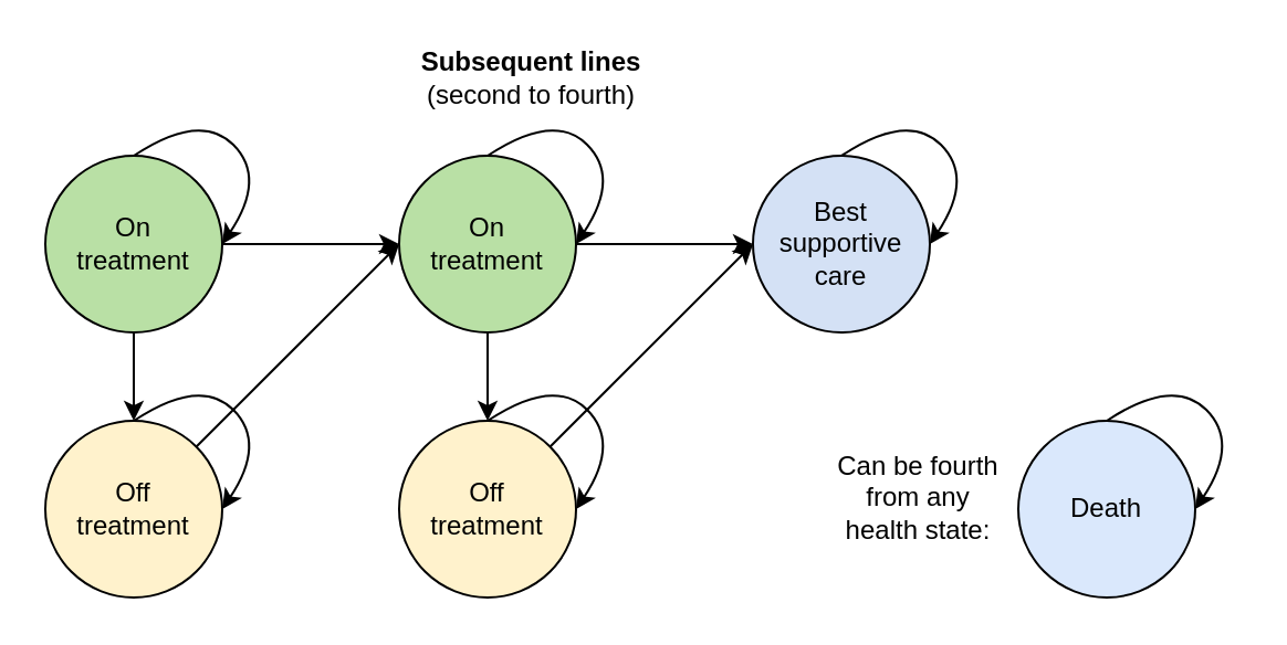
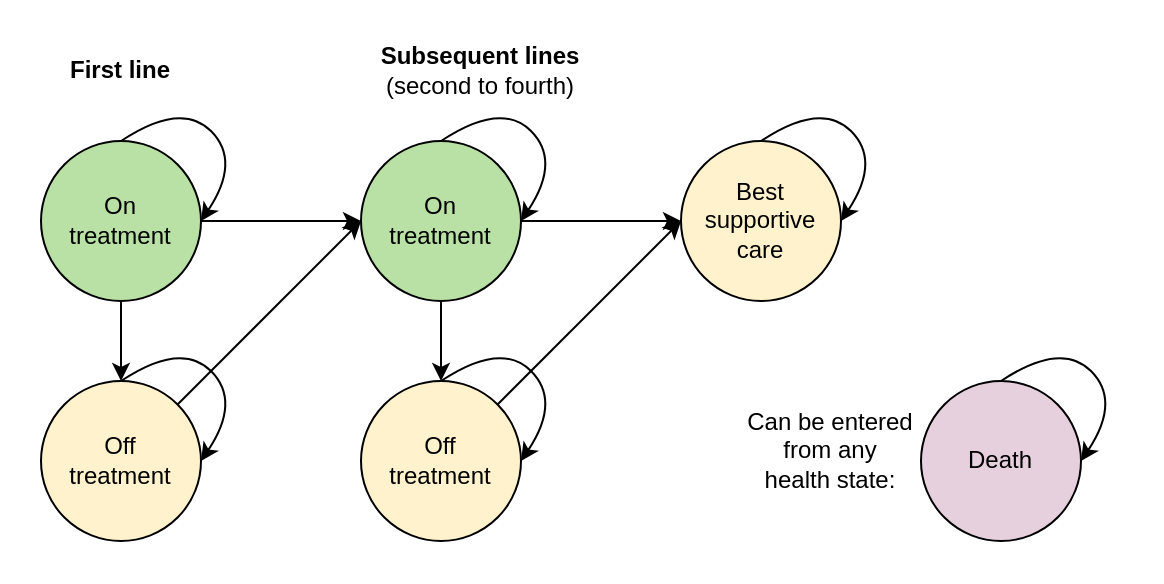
  <mxCell id="0" />
  <mxCell id="1" parent="0" />
  <mxCell id="2" value="On&lt;div&gt;treatment&lt;/div&gt;" style="ellipse;whiteSpace=wrap;html=1;aspect=fixed;fillColor=#B9E0A5;" vertex="1" parent="1"><mxGeometry x="20" y="70" width="80" height="80" as="geometry" /></mxCell>
  <mxCell id="3" value="" style="curved=1;endArrow=classic;html=1;rounded=0;exitX=0.5;exitY=0;exitDx=0;exitDy=0;entryX=1;entryY=0.5;entryDx=0;entryDy=0;" edge="1" parent="1" source="2" target="2"><mxGeometry width="50" height="50" relative="1" as="geometry"><mxPoint x="70" y="70" as="sourcePoint" /><mxPoint x="120" y="20" as="targetPoint" /><Array as="points"><mxPoint x="90" y="50" /><mxPoint x="120" y="80" /></Array></mxGeometry></mxCell>
  <mxCell id="4" value="On&lt;div&gt;treatment&lt;/div&gt;" style="ellipse;whiteSpace=wrap;html=1;aspect=fixed;fillColor=#B9E0A5;" vertex="1" parent="1"><mxGeometry x="180" y="70" width="80" height="80" as="geometry" /></mxCell>
  <mxCell id="5" value="" style="curved=1;endArrow=classic;html=1;rounded=0;exitX=0.5;exitY=0;exitDx=0;exitDy=0;entryX=1;entryY=0.5;entryDx=0;entryDy=0;" edge="1" parent="1" source="4" target="4"><mxGeometry width="50" height="50" relative="1" as="geometry"><mxPoint x="230" y="70" as="sourcePoint" /><mxPoint x="280" y="20" as="targetPoint" /><Array as="points"><mxPoint x="250" y="50" /><mxPoint x="280" y="80" /></Array></mxGeometry></mxCell>
  <mxCell id="6" value="" style="endArrow=classic;html=1;rounded=0;exitX=1;exitY=0.5;exitDx=0;exitDy=0;entryX=0;entryY=0.5;entryDx=0;entryDy=0;" edge="1" parent="1" source="2" target="4"><mxGeometry width="50" height="50" relative="1" as="geometry"><mxPoint x="280" y="380" as="sourcePoint" /><mxPoint x="330" y="330" as="targetPoint" /></mxGeometry></mxCell>
+ <mxCell id="7" value="First line" style="text;html=1;align=center;verticalAlign=middle;whiteSpace=wrap;rounded=0;fontStyle=1" vertex="1" parent="1"><mxGeometry x="30" y="20" width="60" height="30" as="geometry" /></mxCell>
  <mxCell id="8" value="Subsequent lines&lt;div&gt;&lt;span style=&quot;font-weight: normal;&quot;&gt;(second to fourth)&lt;/span&gt;&lt;/div&gt;" style="text;html=1;align=center;verticalAlign=middle;whiteSpace=wrap;rounded=0;fontStyle=1" vertex="1" parent="1"><mxGeometry x="180" y="20" width="120" height="30" as="geometry" /></mxCell>
- <mxCell id="9" value="Best supportive care" style="ellipse;whiteSpace=wrap;html=1;aspect=fixed;fillColor=#D4E1F5;" vertex="1" parent="1"><mxGeometry x="340" y="70" width="80" height="80" as="geometry" /></mxCell>
+ <mxCell id="9" value="Best supportive care" style="ellipse;whiteSpace=wrap;html=1;aspect=fixed;fillColor=#fff2cc;" vertex="1" parent="1"><mxGeometry x="340" y="70" width="80" height="80" as="geometry" /></mxCell>
  <mxCell id="10" value="" style="curved=1;endArrow=classic;html=1;rounded=0;exitX=0.5;exitY=0;exitDx=0;exitDy=0;entryX=1;entryY=0.5;entryDx=0;entryDy=0;" edge="1" parent="1" source="9" target="9"><mxGeometry width="50" height="50" relative="1" as="geometry"><mxPoint x="390" y="70" as="sourcePoint" /><mxPoint x="440" y="20" as="targetPoint" /><Array as="points"><mxPoint x="410" y="50" /><mxPoint x="440" y="80" /></Array></mxGeometry></mxCell>
  <mxCell id="11" value="" style="endArrow=classic;html=1;rounded=0;exitX=1;exitY=0.5;exitDx=0;exitDy=0;entryX=0;entryY=0.5;entryDx=0;entryDy=0;" edge="1" parent="1" target="9"><mxGeometry width="50" height="50" relative="1" as="geometry"><mxPoint x="260" y="110" as="sourcePoint" /><mxPoint x="490" y="330" as="targetPoint" /></mxGeometry></mxCell>
  <mxCell id="12" value="Off&lt;div&gt;treatment&lt;/div&gt;" style="ellipse;whiteSpace=wrap;html=1;aspect=fixed;fillColor=#FFF2CC;" vertex="1" parent="1"><mxGeometry x="20" y="190" width="80" height="80" as="geometry" /></mxCell>
  <mxCell id="13" value="" style="curved=1;endArrow=classic;html=1;rounded=0;exitX=0.5;exitY=0;exitDx=0;exitDy=0;entryX=1;entryY=0.5;entryDx=0;entryDy=0;" edge="1" parent="1" source="12" target="12"><mxGeometry width="50" height="50" relative="1" as="geometry"><mxPoint x="70" y="190" as="sourcePoint" /><mxPoint x="120" y="140" as="targetPoint" /><Array as="points"><mxPoint x="90" y="170" /><mxPoint x="120" y="200" /></Array></mxGeometry></mxCell>
  <mxCell id="14" value="" style="endArrow=classic;html=1;rounded=0;exitX=0.5;exitY=1;exitDx=0;exitDy=0;" edge="1" parent="1" source="2" target="12"><mxGeometry width="50" height="50" relative="1" as="geometry"><mxPoint x="280" y="380" as="sourcePoint" /><mxPoint x="330" y="330" as="targetPoint" /></mxGeometry></mxCell>
  <mxCell id="15" value="Off&lt;div&gt;treatment&lt;/div&gt;" style="ellipse;whiteSpace=wrap;html=1;aspect=fixed;fillColor=#FFF2CC;" vertex="1" parent="1"><mxGeometry x="180" y="190" width="80" height="80" as="geometry" /></mxCell>
  <mxCell id="16" value="" style="curved=1;endArrow=classic;html=1;rounded=0;exitX=0.5;exitY=0;exitDx=0;exitDy=0;entryX=1;entryY=0.5;entryDx=0;entryDy=0;" edge="1" parent="1" source="15" target="15"><mxGeometry width="50" height="50" relative="1" as="geometry"><mxPoint x="230" y="190" as="sourcePoint" /><mxPoint x="280" y="140" as="targetPoint" /><Array as="points"><mxPoint x="250" y="170" /><mxPoint x="280" y="200" /></Array></mxGeometry></mxCell>
  <mxCell id="17" value="" style="endArrow=classic;html=1;rounded=0;exitX=0.5;exitY=1;exitDx=0;exitDy=0;" edge="1" parent="1" target="15"><mxGeometry width="50" height="50" relative="1" as="geometry"><mxPoint x="220" as="sourcePoint" y="150" /><mxPoint x="490" y="330" as="targetPoint" /></mxGeometry></mxCell>
  <mxCell id="18" value="" style="endArrow=classic;html=1;rounded=0;exitX=1;exitY=0;exitDx=0;exitDy=0;entryX=0;entryY=0.5;entryDx=0;entryDy=0;" edge="1" parent="1" source="12" target="4"><mxGeometry width="50" height="50" relative="1" as="geometry"><mxPoint x="280" y="380" as="sourcePoint" /><mxPoint x="330" y="330" as="targetPoint" /></mxGeometry></mxCell>
  <mxCell id="19" value="" style="endArrow=classic;html=1;rounded=0;entryX=0;entryY=0.5;entryDx=0;entryDy=0;" edge="1" parent="1" source="15" target="9"><mxGeometry width="50" height="50" relative="1" as="geometry"><mxPoint x="110" y="240" as="sourcePoint" /><mxPoint x="190" y="120" as="targetPoint" /></mxGeometry></mxCell>
- <mxCell id="20" value="Death" style="ellipse;whiteSpace=wrap;html=1;aspect=fixed;fillColor=#dae8fc;" vertex="1" parent="1"><mxGeometry x="460" y="190" width="80" height="80" as="geometry" /></mxCell>
+ <mxCell id="20" value="Death" style="ellipse;whiteSpace=wrap;html=1;aspect=fixed;fillColor=#E6D0DE;" vertex="1" parent="1"><mxGeometry x="460" y="190" width="80" height="80" as="geometry" /></mxCell>
  <mxCell id="21" value="" style="curved=1;endArrow=classic;html=1;rounded=0;exitX=0.5;exitY=0;exitDx=0;exitDy=0;entryX=1;entryY=0.5;entryDx=0;entryDy=0;" edge="1" parent="1" source="20" target="20"><mxGeometry width="50" height="50" relative="1" as="geometry"><mxPoint x="510" y="190" as="sourcePoint" /><mxPoint x="560" y="140" as="targetPoint" /><Array as="points"><mxPoint x="530" y="170" /><mxPoint x="560" y="200" /></Array></mxGeometry></mxCell>
- <mxCell id="22" value="Can be fourth from any&lt;div&gt;health state:&lt;/div&gt;" style="text;html=1;align=center;verticalAlign=middle;whiteSpace=wrap;rounded=0;" vertex="1" parent="1"><mxGeometry x="370" y="210" width="90" height="30" as="geometry" /></mxCell>
+ <mxCell id="22" value="Can be entered from any&lt;div&gt;health state:&lt;/div&gt;" style="text;html=1;align=center;verticalAlign=middle;whiteSpace=wrap;rounded=0;" vertex="1" parent="1"><mxGeometry x="370" y="210" width="90" height="30" as="geometry" /></mxCell>
